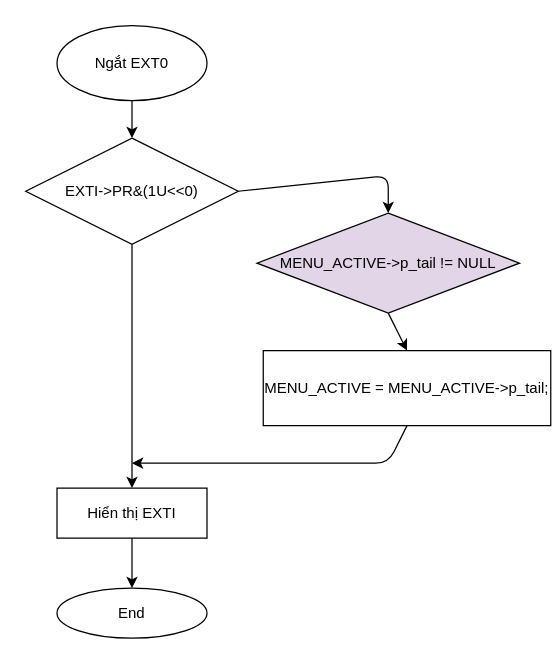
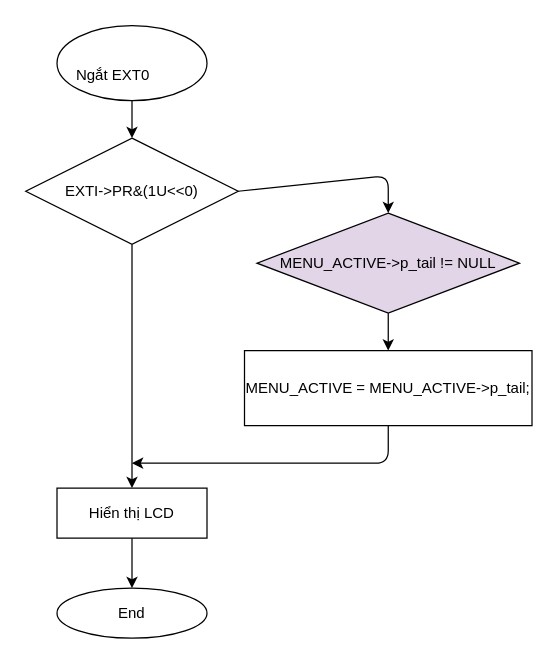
  <mxCell id="0" />
  <mxCell id="1" parent="0" />
  <mxCell id="2" value="" style="ellipse;whiteSpace=wrap;html=1;" vertex="1" parent="1"><mxGeometry x="45" y="20" width="120" height="60" as="geometry" /></mxCell>
- <mxCell id="3" value="Ngắt EXT0" style="text;html=1;strokeColor=none;fillColor=none;align=center;verticalAlign=middle;whiteSpace=wrap;rounded=0;" vertex="1" parent="1"><mxGeometry x="65" y="40" width="80" height="20" as="geometry" /></mxCell>
+ <mxCell id="3" value="Ngắt EXT0" style="text;html=1;strokeColor=none;fillColor=none;align=center;verticalAlign=middle;whiteSpace=wrap;rounded=0;" vertex="1" parent="1"><mxGeometry x="50" y="50" width="80" height="20" as="geometry" /></mxCell>
  <mxCell id="4" value="EXTI-&amp;gt;PR&amp;amp;(1U&amp;lt;&amp;lt;0)" style="rhombus;whiteSpace=wrap;html=1;" vertex="1" parent="1"><mxGeometry x="20" y="110" width="170" height="85" as="geometry" /></mxCell>
  <mxCell id="5" value="" style="endArrow=classic;html=1;exitX=0.5;exitY=1;exitDx=0;exitDy=0;entryX=0.5;entryY=0;entryDx=0;entryDy=0;" edge="1" parent="1" source="2" target="4"><mxGeometry width="50" height="50" relative="1" as="geometry"><mxPoint x="135" y="290" as="sourcePoint" /><mxPoint x="185" y="240" as="targetPoint" /></mxGeometry></mxCell>
  <mxCell id="6" value="" style="endArrow=classic;html=1;exitX=1;exitY=0.5;exitDx=0;exitDy=0;entryX=0.5;entryY=0;entryDx=0;entryDy=0;" edge="1" parent="1" source="4" target="7"><mxGeometry width="50" height="50" relative="1" as="geometry"><mxPoint x="135" y="290" as="sourcePoint" /><mxPoint x="185" y="240" as="targetPoint" /><Array as="points"><mxPoint x="310" y="140" /></Array></mxGeometry></mxCell>
  <mxCell id="7" value="MENU_ACTIVE-&amp;gt;p_tail != NULL" style="rhombus;whiteSpace=wrap;html=1;fillColor=#e1d5e7;" vertex="1" parent="1"><mxGeometry x="205" y="170" width="210" height="80" as="geometry" /></mxCell>
- <mxCell id="8" value="MENU_ACTIVE = MENU_ACTIVE-&amp;gt;p_tail;" style="rounded=0;whiteSpace=wrap;html=1;" vertex="1" parent="1"><mxGeometry x="210" y="280" width="230" height="60" as="geometry" /></mxCell>
+ <mxCell id="8" value="MENU_ACTIVE = MENU_ACTIVE-&amp;gt;p_tail;" style="rounded=0;whiteSpace=wrap;html=1;" vertex="1" parent="1"><mxGeometry x="195" y="280" width="230" height="60" as="geometry" /></mxCell>
  <mxCell id="9" value="" style="endArrow=classic;html=1;exitX=0.5;exitY=1;exitDx=0;exitDy=0;entryX=0.5;entryY=0;entryDx=0;entryDy=0;" edge="1" parent="1" source="7" target="8"><mxGeometry width="50" height="50" relative="1" as="geometry"><mxPoint x="135" y="290" as="sourcePoint" /><mxPoint x="185" y="240" as="targetPoint" /></mxGeometry></mxCell>
- <mxCell id="10" value="Hiển thị EXTI" style="rounded=0;whiteSpace=wrap;html=1;" vertex="1" parent="1"><mxGeometry x="45" y="390" width="120" height="40" as="geometry" /></mxCell>
+ <mxCell id="10" value="Hiển thị LCD" style="rounded=0;whiteSpace=wrap;html=1;" vertex="1" parent="1"><mxGeometry x="45" y="390" width="120" height="40" as="geometry" /></mxCell>
  <mxCell id="11" value="" style="endArrow=classic;html=1;exitX=0.5;exitY=1;exitDx=0;exitDy=0;entryX=0.5;entryY=0;entryDx=0;entryDy=0;" edge="1" parent="1" source="4" target="10"><mxGeometry width="50" height="50" relative="1" as="geometry"><mxPoint x="135" y="290" as="sourcePoint" /><mxPoint x="185" y="240" as="targetPoint" /></mxGeometry></mxCell>
  <mxCell id="12" value="" style="endArrow=classic;html=1;exitX=0.5;exitY=1;exitDx=0;exitDy=0;" edge="1" parent="1" source="8"><mxGeometry width="50" height="50" relative="1" as="geometry"><mxPoint x="135" y="290" as="sourcePoint" /><mxPoint x="105" y="370" as="targetPoint" /><Array as="points"><mxPoint x="310" y="370" /></Array></mxGeometry></mxCell>
  <mxCell id="13" value="End" style="ellipse;whiteSpace=wrap;html=1;" vertex="1" parent="1"><mxGeometry x="45" y="470" width="120" height="40" as="geometry" /></mxCell>
  <mxCell id="14" value="" style="endArrow=classic;html=1;exitX=0.5;exitY=1;exitDx=0;exitDy=0;" edge="1" parent="1" source="10"><mxGeometry width="50" height="50" relative="1" as="geometry"><mxPoint x="135" y="290" as="sourcePoint" /><mxPoint x="105" y="470" as="targetPoint" /></mxGeometry></mxCell>
